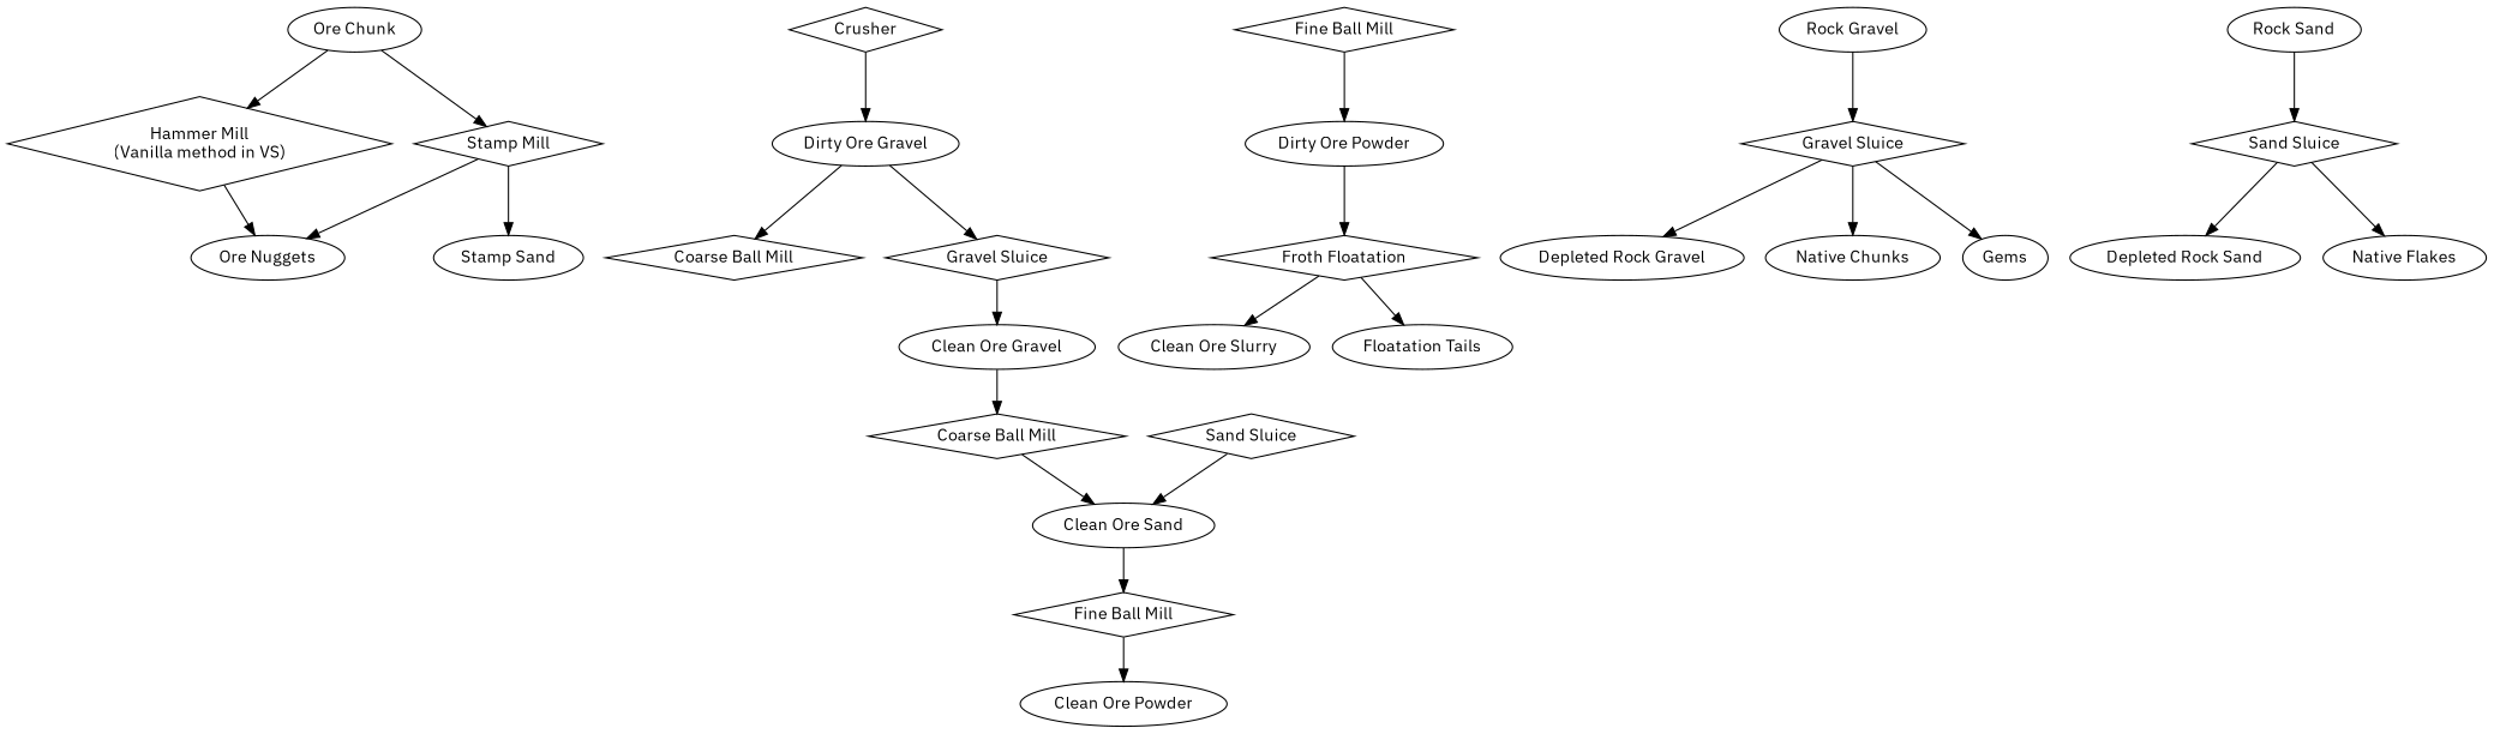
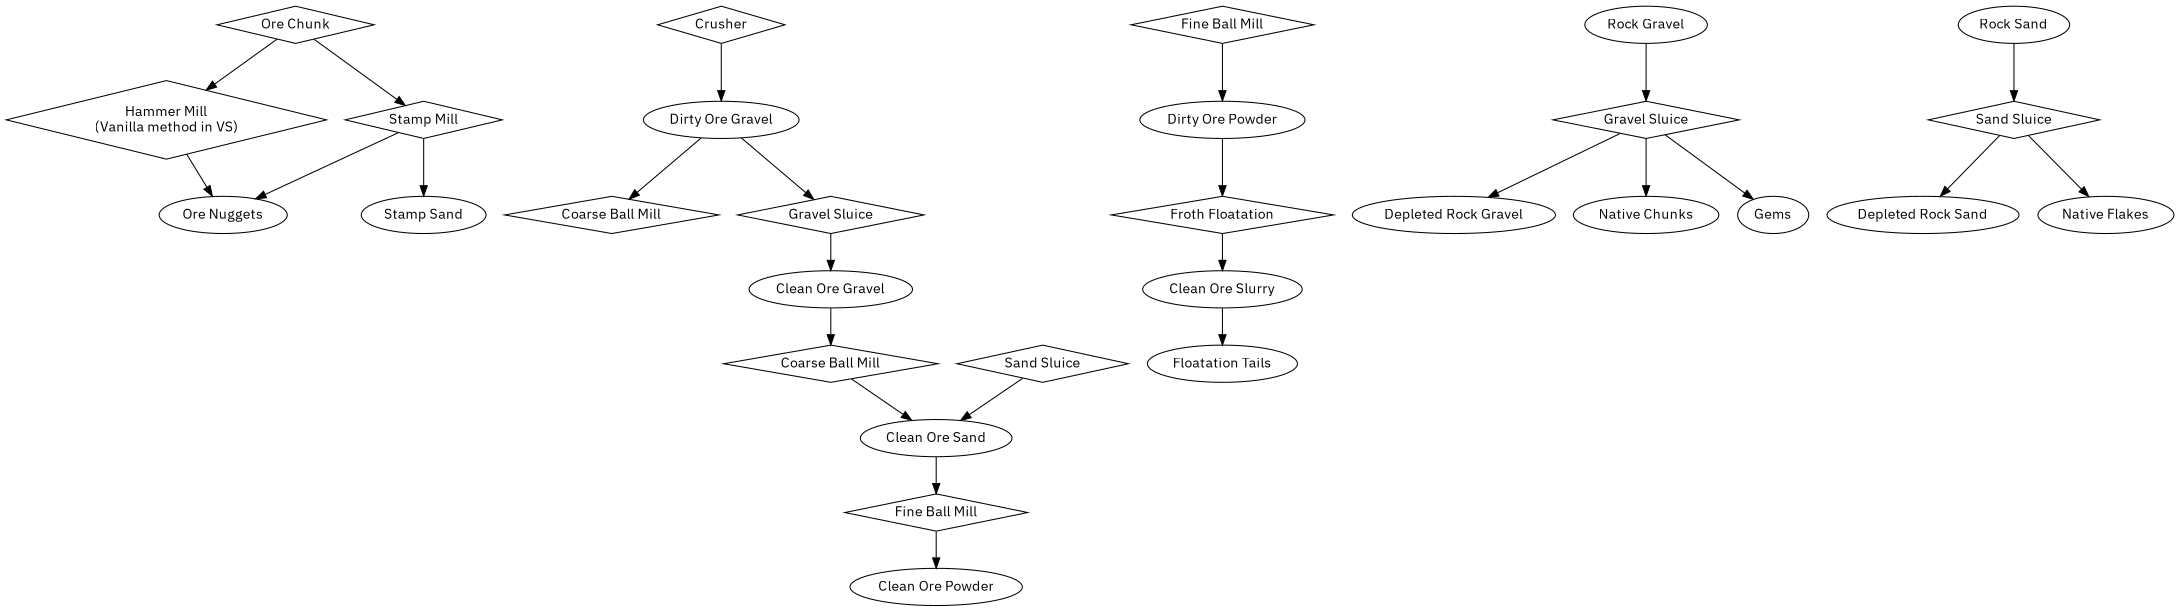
  digraph {
    fontname="IBM Plex Sans"
    node [fontname="IBM Plex Sans"]
    edge [fontname="IBM Plex Sans"]
    n1 [label="Hammer Mill\n(Vanilla method in VS)" shape=diamond]
    "Ore Nuggets"
    n3 [label="Stamp Mill" shape=diamond]
    "Stamp Sand"
    n5 [label=Crusher shape=diamond]
    "Dirty Ore Gravel"
    n7 [label="Coarse Ball Mill" shape=diamond]
    n8 [label="Gravel Sluice" shape=diamond]
    n9 [label="Coarse Ball Mill" shape=diamond]
    "Clean Ore Sand"
    n11 [label="Fine Ball Mill" shape=diamond]
    n12 [label="Fine Ball Mill" shape=diamond]
    "Dirty Ore Powder"
    n14 [label="Froth Floatation" shape=diamond]
    "Clean Ore Powder"
    "Clean Ore Gravel"
    n17 [label="Gravel Sluice" shape=diamond]
    "Depleted Rock Gravel"
    "Native Chunks"
    Gems
    n21 [label="Sand Sluice" shape=diamond]
    n22 [label="Sand Sluice" shape=diamond]
    "Depleted Rock Sand"
    "Native Flakes"
    "Clean Ore Slurry"
    "Floatation Tails"
-   "Ore Chunk"
+   "Ore Chunk" [shape=diamond]
    "Rock Gravel"
    "Rock Sand"
    n1 -> "Ore Nuggets"
    n3 -> "Ore Nuggets"
    n3 -> "Stamp Sand"
    n5 -> "Dirty Ore Gravel"
    "Dirty Ore Gravel" -> n7
    "Dirty Ore Gravel" -> n8
    n8 -> "Clean Ore Gravel"
    n9 -> "Clean Ore Sand"
    "Clean Ore Sand" -> n11
    n11 -> "Clean Ore Powder"
    n12 -> "Dirty Ore Powder"
    "Dirty Ore Powder" -> n14
    n14 -> "Clean Ore Slurry"
-   n14 -> "Floatation Tails"
+   "Clean Ore Slurry" -> "Floatation Tails"
    "Clean Ore Gravel" -> n9
    n17 -> "Depleted Rock Gravel"
    n17 -> "Native Chunks"
    n17 -> Gems
    n21 -> "Clean Ore Sand"
    n22 -> "Depleted Rock Sand"
    n22 -> "Native Flakes"
    "Ore Chunk" -> n1
    "Ore Chunk" -> n3
    "Rock Gravel" -> n17
    "Rock Sand" -> n22
  }
